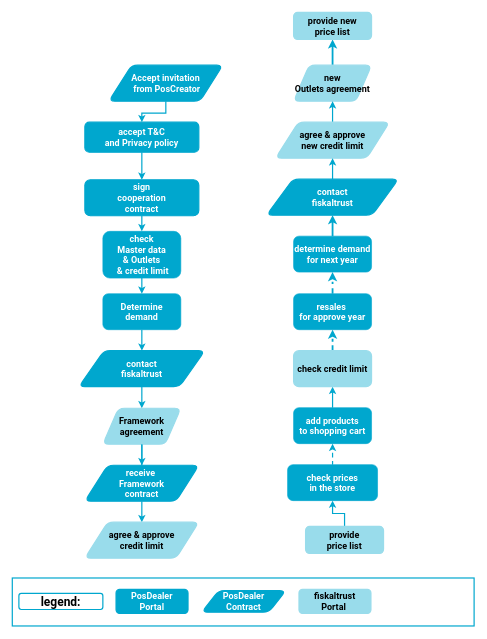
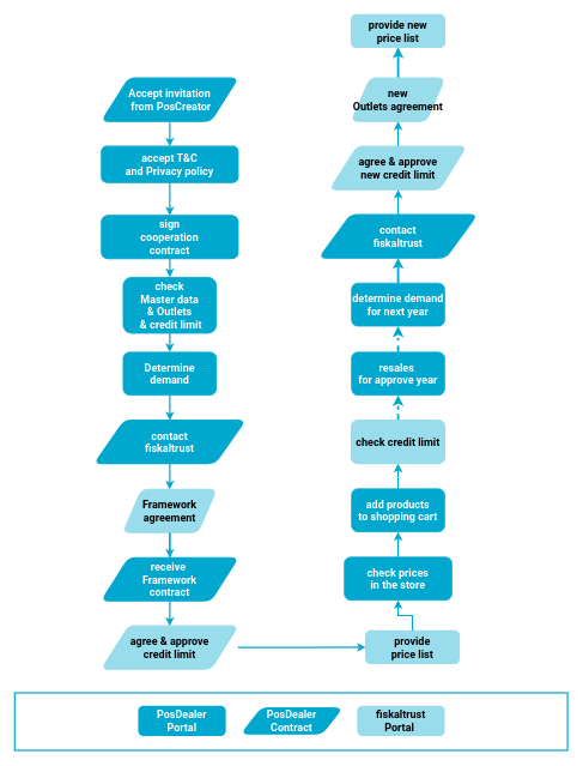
  <mxCell id="0" />
  <mxCell id="1" parent="0" />
  <mxCell id="2" value="" style="edgeStyle=orthogonalEdgeStyle;rounded=0;orthogonalLoop=1;jettySize=auto;html=1;fontFamily=Roboto;fontSize=24;fontColor=#00A7CE;strokeColor=#00A7CE;strokeWidth=2;" parent="1" source="3" target="5" edge="1"><mxGeometry relative="1" as="geometry" /></mxCell>
- <mxCell id="3" value="Accept invitation&lt;br&gt;&amp;nbsp;from PosCreator" style="shape=parallelogram;whiteSpace=wrap;html=1;rounded=1;fontFamily=Roboto;fontSize=15;fontColor=#FFFFFF;strokeColor=#00A7CE;fillColor=#00A7CE;strokeWidth=2;fontStyle=1whiteSpace=wrap;html=1;rounded=1;fontFamily=Roboto;fontSize=15;fontColor=#FFFFFF;fontStyle=1;strokeColor=#00A7CE;fillColor=#00A7CE;" parent="1" vertex="1"><mxGeometry x="181" y="108" width="190" height="60" as="geometry" /></mxCell>
+ <mxCell id="3" value="Accept invitation&lt;br&gt;&amp;nbsp;from PosCreator" style="shape=parallelogram;whiteSpace=wrap;html=1;rounded=1;fontFamily=Roboto;fontSize=15;fontColor=#FFFFFF;strokeColor=#00A7CE;fillColor=#00A7CE;strokeWidth=2;fontStyle=1whiteSpace=wrap;html=1;rounded=1;fontFamily=Roboto;fontSize=15;fontColor=#FFFFFF;fontStyle=1;strokeColor=#00A7CE;fillColor=#00A7CE;" parent="1" vertex="1"><mxGeometry x="141" y="108" width="190" height="60" as="geometry" /></mxCell>
  <mxCell id="4" value="" style="edgeStyle=orthogonalEdgeStyle;rounded=0;orthogonalLoop=1;jettySize=auto;html=1;fontColor=#00A7CE;strokeColor=#00A7CE;strokeWidth=2;" parent="1" source="5" target="8" edge="1"><mxGeometry relative="1" as="geometry" /></mxCell>
  <mxCell id="5" value="accept T&amp;amp;C&lt;br&gt;and Privacy policy&lt;br&gt;" style="whiteSpace=wrap;html=1;rounded=1;fontFamily=Roboto;fontSize=15;fontColor=#FFFFFF;strokeColor=#00A7CE;fillColor=#00A7CE;strokeWidth=2;fontStyle=1" parent="1" vertex="1"><mxGeometry x="141" y="203" width="190" height="50" as="geometry" /></mxCell>
  <mxCell id="6" value="" style="edgeStyle=orthogonalEdgeStyle;rounded=0;orthogonalLoop=1;jettySize=auto;html=1;fontColor=#00A7CE;strokeColor=#00A7CE;strokeWidth=2;exitX=0.5;exitY=0;exitDx=0;exitDy=0;entryX=0.5;entryY=1;entryDx=0;entryDy=0;" parent="1" source="22" target="10" edge="1"><mxGeometry relative="1" as="geometry"><mxPoint x="243" y="1083" as="targetPoint" /></mxGeometry></mxCell>
  <mxCell id="7" value="" style="edgeStyle=orthogonalEdgeStyle;rounded=0;orthogonalLoop=1;jettySize=auto;html=1;fontColor=#000000;strokeColor=#00A7CE;strokeWidth=2;" parent="1" source="8" target="17" edge="1"><mxGeometry relative="1" as="geometry" /></mxCell>
  <mxCell id="8" value="&lt;span&gt;sign&lt;br&gt;cooperation &lt;br&gt;contract&lt;/span&gt;" style="whiteSpace=wrap;html=1;rounded=1;fontFamily=Roboto;fontSize=15;fontColor=#FFFFFF;strokeColor=#00A7CE;fillColor=#00A7CE;strokeWidth=2;fontStyle=1" parent="1" vertex="1"><mxGeometry x="141" y="299" width="190" height="60" as="geometry" /></mxCell>
- <mxCell id="9" value="" style="edgeStyle=orthogonalEdgeStyle;rounded=0;orthogonalLoop=1;jettySize=auto;html=1;strokeColor=#00A7CE;strokeWidth=2;dashed=1;" parent="1" source="10" target="26" edge="1"><mxGeometry relative="1" as="geometry" /></mxCell>
+ <mxCell id="9" value="" style="edgeStyle=orthogonalEdgeStyle;rounded=0;orthogonalLoop=1;jettySize=auto;html=1;strokeColor=#00A7CE;strokeWidth=2;" parent="1" source="10" target="26" edge="1"><mxGeometry relative="1" as="geometry" /></mxCell>
  <mxCell id="10" value="check prices&lt;br&gt;in the store" style="whiteSpace=wrap;html=1;rounded=1;fontFamily=Roboto;fontSize=15;fontColor=#FFFFFF;fontStyle=1;strokeColor=#00A7CE;fillColor=#00A7CE;" parent="1" vertex="1"><mxGeometry x="479" y="774" width="150" height="60" as="geometry" /></mxCell>
  <mxCell id="11" value="" style="edgeStyle=orthogonalEdgeStyle;rounded=0;orthogonalLoop=1;jettySize=auto;html=1;strokeColor=#00A7CE;strokeWidth=2;exitX=0.5;exitY=1;exitDx=0;exitDy=0;" parent="1" source="12" target="15" edge="1"><mxGeometry relative="1" as="geometry"><mxPoint x="231" y="644" as="sourcePoint" /></mxGeometry></mxCell>
  <mxCell id="12" value="contact&lt;br&gt;fiskaltrust" style="shape=parallelogram;whiteSpace=wrap;html=1;rounded=1;fontFamily=Roboto;fontSize=15;fontColor=#FFFFFF;strokeColor=#00A7CE;fillColor=#00A7CE;strokeWidth=2;fontStyle=1" parent="1" vertex="1"><mxGeometry x="131" y="584" width="210" height="60" as="geometry" /></mxCell>
  <mxCell id="13" value="" style="edgeStyle=orthogonalEdgeStyle;rounded=0;orthogonalLoop=1;jettySize=auto;html=1;fontColor=#FFFFFF;strokeColor=#00A7CE;strokeWidth=2;" parent="1" source="15" target="23" edge="1"><mxGeometry relative="1" as="geometry" /></mxCell>
  <mxCell id="14" value="" style="edgeStyle=orthogonalEdgeStyle;rounded=0;orthogonalLoop=1;jettySize=auto;html=1;fontColor=#000000;strokeColor=#00A7CE;strokeWidth=2;startArrow=none;" parent="1" source="23" target="21" edge="1"><mxGeometry relative="1" as="geometry" /></mxCell>
  <mxCell id="15" value="Framework agreement" style="shape=parallelogram;whiteSpace=wrap;html=1;rounded=1;fontFamily=Roboto;fontSize=15;fontColor=#000000;strokeColor=#99DCEB;fillColor=#99DCEB;strokeWidth=2;fontStyle=1" parent="1" vertex="1"><mxGeometry x="171" y="680" width="130" height="60" as="geometry" /></mxCell>
  <mxCell id="16" value="" style="edgeStyle=orthogonalEdgeStyle;rounded=0;orthogonalLoop=1;jettySize=auto;html=1;fontColor=#000000;strokeColor=#00A7CE;strokeWidth=2;" parent="1" source="17" target="19" edge="1"><mxGeometry relative="1" as="geometry" /></mxCell>
  <mxCell id="17" value="check &lt;br&gt;Master data &lt;br&gt;&amp;amp; Outlets&lt;br&gt;&amp;nbsp;&amp;amp; credit limit" style="whiteSpace=wrap;html=1;fontSize=15;fontFamily=Roboto;fillColor=#00A7CE;strokeColor=#00A7CE;fontColor=#FFFFFF;rounded=1;fontStyle=1;" parent="1" vertex="1"><mxGeometry x="171" y="385" width="130" height="78" as="geometry" /></mxCell>
  <mxCell id="18" value="" style="edgeStyle=orthogonalEdgeStyle;rounded=0;orthogonalLoop=1;jettySize=auto;html=1;strokeColor=#00A7CE;entryX=0.5;entryY=0;entryDx=0;entryDy=0;strokeWidth=2;" parent="1" source="19" target="12" edge="1"><mxGeometry relative="1" as="geometry"><mxPoint x="231" y="584" as="targetPoint" /></mxGeometry></mxCell>
  <mxCell id="19" value="Determine demand" style="whiteSpace=wrap;html=1;fontSize=15;fontFamily=Roboto;fillColor=#00A7CE;strokeColor=#00A7CE;fontColor=#FFFFFF;rounded=1;fontStyle=1;" parent="1" vertex="1"><mxGeometry x="171" y="489" width="130" height="60" as="geometry" /></mxCell>
+ <mxCell id="20" value="" style="edgeStyle=orthogonalEdgeStyle;rounded=0;orthogonalLoop=1;jettySize=auto;html=1;fontColor=#000000;strokeColor=#00A7CE;strokeWidth=2;" parent="1" source="21" target="22" edge="1"><mxGeometry relative="1" as="geometry" /></mxCell>
  <mxCell id="21" value="agree &amp;amp; approve&lt;br&gt;credit limit" style="shape=parallelogram;whiteSpace=wrap;html=1;rounded=1;fontFamily=Roboto;fontSize=15;fontColor=#000000;strokeColor=#99DCEB;fillColor=#99DCEB;strokeWidth=2;fontStyle=1" parent="1" vertex="1"><mxGeometry x="141" y="870" width="190" height="60" as="geometry" /></mxCell>
  <mxCell id="22" value="provide&lt;br&gt;price list" style="whiteSpace=wrap;html=1;rounded=1;fontFamily=Roboto;fontSize=15;fontColor=#000000;strokeColor=#99DCEB;fillColor=#99DCEB;strokeWidth=2;fontStyle=1" parent="1" vertex="1"><mxGeometry x="509" y="877.004" width="130" height="45" as="geometry" /></mxCell>
  <mxCell id="23" value="receive&amp;nbsp;&lt;br&gt;Framework &lt;br&gt;contract" style="shape=parallelogram;whiteSpace=wrap;html=1;rounded=1;fontFamily=Roboto;fontSize=15;fontColor=#FFFFFF;strokeColor=#00A7CE;fillColor=#00A7CE;strokeWidth=2;fontStyle=1" parent="1" vertex="1"><mxGeometry x="141" y="775" width="190" height="60" as="geometry" /></mxCell>
  <mxCell id="24" value="" style="edgeStyle=orthogonalEdgeStyle;rounded=0;orthogonalLoop=1;jettySize=auto;html=1;fontColor=#000000;strokeColor=#00A7CE;strokeWidth=2;endArrow=none;" parent="1" source="15" target="23" edge="1"><mxGeometry relative="1" as="geometry"><mxPoint x="250" y="838" as="sourcePoint" /><mxPoint x="250" y="988.004" as="targetPoint" /></mxGeometry></mxCell>
  <mxCell id="25" value="" style="edgeStyle=orthogonalEdgeStyle;rounded=0;orthogonalLoop=1;jettySize=auto;html=1;strokeColor=#00A7CE;strokeWidth=2;" parent="1" source="26" target="28" edge="1"><mxGeometry relative="1" as="geometry" /></mxCell>
  <mxCell id="26" value="add products&lt;br&gt;to shopping cart" style="whiteSpace=wrap;html=1;fontSize=15;fontFamily=Roboto;fillColor=#00A7CE;strokeColor=#00A7CE;fontColor=#FFFFFF;rounded=1;fontStyle=1;" parent="1" vertex="1"><mxGeometry x="489" y="679" width="130" height="60" as="geometry" /></mxCell>
  <mxCell id="27" value="" style="edgeStyle=orthogonalEdgeStyle;rounded=0;orthogonalLoop=1;jettySize=auto;html=1;fontColor=#000000;strokeColor=#00A7CE;strokeWidth=3;entryX=0.5;entryY=1;entryDx=0;entryDy=0;dashed=1;" parent="1" source="28" target="36" edge="1"><mxGeometry relative="1" as="geometry"><mxPoint x="538" y="307" as="targetPoint" /></mxGeometry></mxCell>
  <mxCell id="28" value="check credit limit" style="whiteSpace=wrap;html=1;rounded=1;fontFamily=Roboto;fontSize=15;fontColor=#000000;strokeColor=#99DCEB;fillColor=#99DCEB;strokeWidth=2;fontStyle=1" parent="1" vertex="1"><mxGeometry x="489" y="584" width="130" height="60" as="geometry" /></mxCell>
  <mxCell id="29" value="" style="group" parent="1" vertex="1" connectable="0"><mxGeometry x="20" y="963" width="770" height="80" as="geometry" /></mxCell>
  <mxCell id="30" value="" style="rounded=0;whiteSpace=wrap;html=1;fillColor=none;strokeWidth=2;strokeColor=#00A7CE;" parent="29" vertex="1"><mxGeometry width="770" height="80" as="geometry" /></mxCell>
  <mxCell id="31" value="&lt;span style=&quot;font-size: 15px&quot;&gt;PosDealer&lt;br&gt;Portal&lt;/span&gt;" style="whiteSpace=wrap;html=1;rounded=1;fontFamily=Roboto;fontSize=15;fontColor=#FFFFFF;strokeColor=#00A7CE;fillColor=#00A7CE;strokeWidth=2;fontStyle=1" parent="29" vertex="1"><mxGeometry x="173" y="19.022" width="120" height="40" as="geometry" /></mxCell>
  <mxCell id="32" value="fiskaltrust&lt;br&gt;Portal&amp;nbsp;" style="whiteSpace=wrap;html=1;rounded=1;fontFamily=Roboto;fontSize=15;fontColor=#000000;strokeColor=#99DCEB;fillColor=#99DCEB;strokeWidth=2;fontStyle=1" parent="29" vertex="1"><mxGeometry x="478" y="19.022" width="120" height="40" as="geometry" /></mxCell>
- <mxCell id="33" value="&lt;font style=&quot;font-size: 20px&quot;&gt;legend:&lt;/font&gt;" style="whiteSpace=wrap;html=1;rounded=1;fontFamily=Roboto;fontStyle=1;fontSize=15;strokeWidth=2;strokeColor=#00A7CE;" parent="29" vertex="1"><mxGeometry x="11" y="25.509" width="140" height="27.027" as="geometry" /></mxCell>
  <mxCell id="34" value="&lt;span style=&quot;font-size: 15px&quot;&gt;PosDealer&lt;br&gt;Contract&lt;/span&gt;" style="shape=parallelogram;whiteSpace=wrap;html=1;rounded=1;fontFamily=Roboto;fontSize=15;fontColor=#FFFFFF;strokeColor=#00A7CE;fillColor=#00A7CE;strokeWidth=2;fontStyle=1" parent="29" vertex="1"><mxGeometry x="316" y="21.004" width="140" height="36.036" as="geometry" /></mxCell>
  <mxCell id="35" value="" style="edgeStyle=orthogonalEdgeStyle;rounded=0;orthogonalLoop=1;jettySize=auto;html=1;dashed=1;strokeColor=#00A7CE;strokeWidth=3;" parent="1" source="36" target="38" edge="1"><mxGeometry relative="1" as="geometry" /></mxCell>
  <mxCell id="36" value="resales&amp;nbsp;&lt;br&gt;for approve year" style="whiteSpace=wrap;html=1;fontSize=15;fontFamily=Roboto;fillColor=#00A7CE;strokeColor=#00A7CE;fontColor=#FFFFFF;rounded=1;fontStyle=1;" parent="1" vertex="1"><mxGeometry x="489" y="489" width="130" height="60" as="geometry" /></mxCell>
  <mxCell id="37" value="" style="edgeStyle=orthogonalEdgeStyle;rounded=0;orthogonalLoop=1;jettySize=auto;html=1;strokeColor=#00A7CE;strokeWidth=3;" parent="1" source="38" target="45" edge="1"><mxGeometry relative="1" as="geometry"><mxPoint x="537" y="304" as="targetPoint" /></mxGeometry></mxCell>
  <mxCell id="38" value="determine demand&lt;br&gt;for next year" style="whiteSpace=wrap;html=1;fontSize=15;fontFamily=Roboto;fillColor=#00A7CE;strokeColor=#00A7CE;fontColor=#FFFFFF;rounded=1;fontStyle=1;" parent="1" vertex="1"><mxGeometry x="489" y="393" width="130" height="60" as="geometry" /></mxCell>
  <mxCell id="39" value="" style="edgeStyle=orthogonalEdgeStyle;rounded=0;orthogonalLoop=1;jettySize=auto;html=1;strokeColor=#00A7CE;strokeWidth=3;" parent="1" source="40" target="43" edge="1"><mxGeometry relative="1" as="geometry"><mxPoint x="538" y="110" as="targetPoint" /></mxGeometry></mxCell>
  <mxCell id="40" value="new&lt;br&gt;Outlets agreement" style="shape=parallelogram;whiteSpace=wrap;html=1;rounded=1;fontFamily=Roboto;fontSize=15;fontColor=#000000;strokeColor=#99DCEB;fillColor=#99DCEB;strokeWidth=2;fontStyle=1" parent="1" vertex="1"><mxGeometry x="489" y="108" width="130" height="60" as="geometry" /></mxCell>
  <mxCell id="41" value="" style="edgeStyle=orthogonalEdgeStyle;rounded=0;orthogonalLoop=1;jettySize=auto;html=1;strokeColor=#00A7CE;strokeWidth=2;" parent="1" source="42" target="40" edge="1"><mxGeometry relative="1" as="geometry" /></mxCell>
  <mxCell id="42" value="agree &amp;amp; approve&lt;br&gt;new credit limit" style="shape=parallelogram;whiteSpace=wrap;html=1;rounded=1;fontFamily=Roboto;fontSize=15;fontColor=#000000;strokeColor=#99DCEB;fillColor=#99DCEB;strokeWidth=2;fontStyle=1" parent="1" vertex="1"><mxGeometry x="459" y="203" width="190" height="60" as="geometry" /></mxCell>
  <mxCell id="43" value="provide new&lt;br&gt;price list" style="whiteSpace=wrap;html=1;rounded=1;fontFamily=Roboto;fontSize=15;fontColor=#000000;strokeColor=#99DCEB;fillColor=#99DCEB;strokeWidth=2;fontStyle=1" parent="1" vertex="1"><mxGeometry x="489" y="20.004" width="130" height="45" as="geometry" /></mxCell>
  <mxCell id="44" value="" style="edgeStyle=orthogonalEdgeStyle;rounded=0;orthogonalLoop=1;jettySize=auto;html=1;strokeColor=#00A7CE;strokeWidth=2;" parent="1" source="45" target="42" edge="1"><mxGeometry relative="1" as="geometry" /></mxCell>
  <mxCell id="45" value="contact&lt;br&gt;fiskaltrust" style="shape=parallelogram;whiteSpace=wrap;html=1;rounded=1;fontFamily=Roboto;fontSize=15;fontColor=#FFFFFF;strokeColor=#00A7CE;fillColor=#00A7CE;strokeWidth=2;fontStyle=1" parent="1" vertex="1"><mxGeometry x="444" y="298" width="220" height="60" as="geometry" /></mxCell>
